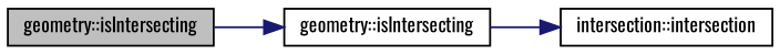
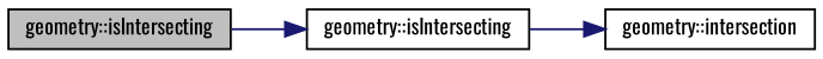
  digraph {
    rankdir=LR
    fontname=Oswald
    node [color=black fillcolor=white fontname=Oswald fontsize=10 shape=record style=filled]
    edge [color=midnightblue fontname=Oswald fontsize=10 labelfontname=Helvetica labelfontsize=10 style=solid]
    n1 [fillcolor=grey75 fontcolor=black height=0.2 label="geometry::isIntersecting" width=0.4]
    n2 [height=0.2 label="geometry::isIntersecting" width=0.4]
-   n3 [height=0.2 label="intersection::intersection" width=0.4]
+   n3 [height=0.2 label="geometry::intersection" width=0.4]
    n1 -> n2
    n2 -> n3
  }
